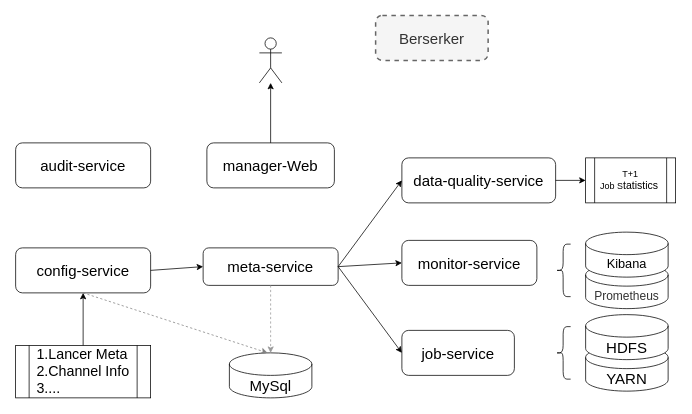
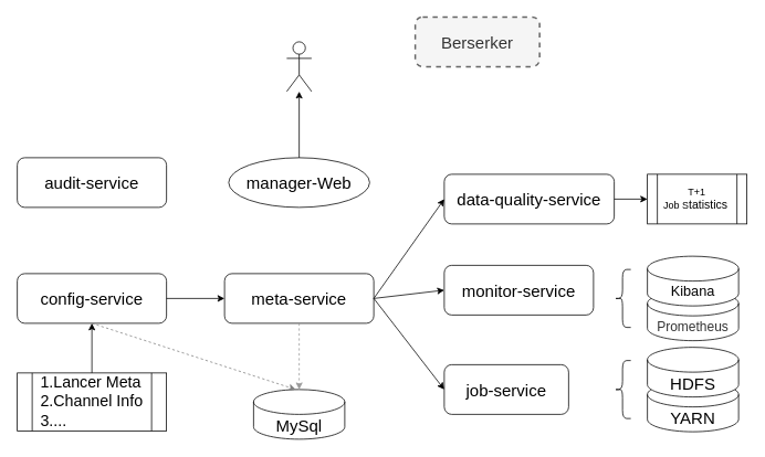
  <mxCell id="0" />
  <mxCell id="1" parent="0" />
- <mxCell id="2" value="&lt;font style=&quot;font-size: 20px&quot;&gt;manager-Web&lt;/font&gt;" style="rounded=1;whiteSpace=wrap;html=1;" vertex="1" parent="1"><mxGeometry x="275" y="190" width="170" height="60" as="geometry" /></mxCell>
+ <mxCell id="2" value="&lt;font style=&quot;font-size: 20px&quot;&gt;manager-Web&lt;/font&gt;" style="ellipse;whiteSpace=wrap;html=1;" vertex="1" parent="1"><mxGeometry x="275" y="190" width="170" height="60" as="geometry" /></mxCell>
  <mxCell id="3" value="&lt;font style=&quot;font-size: 20px&quot;&gt;Berserker&lt;/font&gt;" style="rounded=1;whiteSpace=wrap;html=1;dashed=1;strokeWidth=2;fillColor=#f5f5f5;strokeColor=#666666;fontColor=#333333;" vertex="1" parent="1"><mxGeometry x="500" y="20" width="150" height="60" as="geometry" /></mxCell>
  <mxCell id="4" value="" style="group" vertex="1" connectable="0" parent="1"><mxGeometry x="305" y="470" width="110" height="60" as="geometry" /></mxCell>
  <mxCell id="5" value="" style="shape=cylinder2;whiteSpace=wrap;html=1;boundedLbl=1;backgroundOutline=1;size=15;" vertex="1" parent="4"><mxGeometry width="110" height="60" as="geometry" /></mxCell>
  <mxCell id="6" value="&lt;font style=&quot;font-size: 20px&quot;&gt;MySql&lt;/font&gt;" style="text;html=1;strokeColor=none;fillColor=none;align=center;verticalAlign=middle;whiteSpace=wrap;rounded=0;" vertex="1" parent="4"><mxGeometry x="16.923" y="34.286" width="76.154" height="17.143" as="geometry" /></mxCell>
  <mxCell id="7" value="&lt;font style=&quot;font-size: 20px&quot;&gt;config-service&lt;/font&gt;" style="rounded=1;whiteSpace=wrap;html=1;strokeColor=#000000;strokeWidth=1;" vertex="1" parent="1"><mxGeometry x="20" y="330" width="180" height="60" as="geometry" /></mxCell>
  <mxCell id="8" value="" style="shape=umlActor;verticalLabelPosition=bottom;verticalAlign=top;html=1;outlineConnect=0;strokeColor=#000000;strokeWidth=1;" vertex="1" parent="1"><mxGeometry x="345" y="50" width="30" height="60" as="geometry" /></mxCell>
- <mxCell id="9" value="&lt;font style=&quot;font-size: 20px&quot;&gt;meta-service&lt;/font&gt;" style="rounded=1;whiteSpace=wrap;html=1;strokeColor=#000000;strokeWidth=1;" vertex="1" parent="1"><mxGeometry x="270" y="330" width="180" height="50" as="geometry" /></mxCell>
+ <mxCell id="9" value="&lt;font style=&quot;font-size: 20px&quot;&gt;meta-service&lt;/font&gt;" style="rounded=1;whiteSpace=wrap;html=1;strokeColor=#000000;strokeWidth=1;" vertex="1" parent="1"><mxGeometry x="270" y="330" width="180" height="60" as="geometry" /></mxCell>
  <mxCell id="10" value="&lt;font style=&quot;font-size: 20px&quot;&gt;monitor-service&lt;/font&gt;" style="rounded=1;whiteSpace=wrap;html=1;strokeColor=#000000;strokeWidth=1;" vertex="1" parent="1"><mxGeometry x="535" y="320" width="180" height="60" as="geometry" /></mxCell>
  <mxCell id="11" value="&lt;font style=&quot;font-size: 20px&quot;&gt;audit-service&lt;/font&gt;" style="rounded=1;whiteSpace=wrap;html=1;strokeColor=#000000;strokeWidth=1;" vertex="1" parent="1"><mxGeometry x="20" y="190" width="180" height="60" as="geometry" /></mxCell>
  <mxCell id="12" value="&lt;font style=&quot;font-size: 20px&quot;&gt;data-quality-service&lt;/font&gt;" style="rounded=1;whiteSpace=wrap;html=1;strokeColor=#000000;strokeWidth=1;" vertex="1" parent="1"><mxGeometry x="535" y="210" width="205" height="60" as="geometry" /></mxCell>
  <mxCell id="13" value="" style="endArrow=classic;html=1;exitX=0.5;exitY=0;exitDx=0;exitDy=0;" edge="1" parent="1" source="2" target="8"><mxGeometry width="50" height="50" relative="1" as="geometry"><mxPoint x="390" y="150" as="sourcePoint" /><mxPoint x="550" y="120" as="targetPoint" /></mxGeometry></mxCell>
- <mxCell id="14" value="&lt;div style=&quot;text-align: left&quot;&gt;&lt;span style=&quot;font-size: 19px&quot;&gt;1.Lancer Meta&lt;/span&gt;&lt;/div&gt;&lt;font style=&quot;font-size: 19px&quot;&gt;&lt;div style=&quot;text-align: left&quot;&gt;&lt;span&gt;2.Channel Info&lt;/span&gt;&lt;/div&gt;&lt;div style=&quot;text-align: left&quot;&gt;&lt;span&gt;3....&lt;/span&gt;&lt;/div&gt;&lt;/font&gt;" style="shape=process;whiteSpace=wrap;html=1;backgroundOutline=1;strokeColor=#000000;strokeWidth=1;" vertex="1" parent="1"><mxGeometry x="20" y="460" width="180" height="70" as="geometry" /></mxCell>
+ <mxCell id="14" value="&lt;div style=&quot;text-align: left&quot;&gt;&lt;span style=&quot;font-size: 19px&quot;&gt;1.Lancer Meta&lt;/span&gt;&lt;/div&gt;&lt;font style=&quot;font-size: 19px&quot;&gt;&lt;div style=&quot;text-align: left&quot;&gt;&lt;span&gt;2.Channel Info&lt;/span&gt;&lt;/div&gt;&lt;div style=&quot;text-align: left&quot;&gt;&lt;span&gt;3....&lt;/span&gt;&lt;/div&gt;&lt;/font&gt;" style="shape=process;whiteSpace=wrap;html=1;backgroundOutline=1;strokeColor=#000000;strokeWidth=1;" vertex="1" parent="1"><mxGeometry x="20" y="450" width="180" height="70" as="geometry" /></mxCell>
  <mxCell id="15" value="" style="endArrow=classic;html=1;exitX=0.5;exitY=0;exitDx=0;exitDy=0;" edge="1" parent="1" source="14" target="7"><mxGeometry width="50" height="50" relative="1" as="geometry"><mxPoint x="170" y="620" as="sourcePoint" /><mxPoint x="220" y="570" as="targetPoint" /></mxGeometry></mxCell>
  <mxCell id="16" value="" style="endArrow=classic;html=1;exitX=1;exitY=0.5;exitDx=0;exitDy=0;entryX=0;entryY=0.5;entryDx=0;entryDy=0;" edge="1" parent="1" source="7" target="9"><mxGeometry width="50" height="50" relative="1" as="geometry"><mxPoint x="340" y="680" as="sourcePoint" /><mxPoint x="390" y="630" as="targetPoint" /></mxGeometry></mxCell>
  <mxCell id="17" value="" style="endArrow=classic;html=1;exitX=0.5;exitY=1;exitDx=0;exitDy=0;entryX=0.464;entryY=0;entryDx=0;entryDy=0;entryPerimeter=0;dashed=1;strokeColor=#808080;" edge="1" parent="1" source="7" target="5"><mxGeometry width="50" height="50" relative="1" as="geometry"><mxPoint x="300" y="640" as="sourcePoint" /><mxPoint x="350" y="590" as="targetPoint" /></mxGeometry></mxCell>
  <mxCell id="18" value="" style="endArrow=classic;html=1;exitX=0.5;exitY=1;exitDx=0;exitDy=0;dashed=1;strokeColor=#999999;" edge="1" parent="1" source="9" target="5"><mxGeometry width="50" height="50" relative="1" as="geometry"><mxPoint x="410" y="670" as="sourcePoint" /><mxPoint x="460" y="620" as="targetPoint" /></mxGeometry></mxCell>
  <mxCell id="19" value="" style="endArrow=classic;html=1;exitX=1;exitY=0.5;exitDx=0;exitDy=0;entryX=0;entryY=0.5;entryDx=0;entryDy=0;" edge="1" parent="1" source="9" target="10"><mxGeometry width="50" height="50" relative="1" as="geometry"><mxPoint x="690" y="500" as="sourcePoint" /><mxPoint x="740" y="450" as="targetPoint" /></mxGeometry></mxCell>
  <mxCell id="20" value="&lt;font style=&quot;font-size: 20px&quot;&gt;job-service&lt;/font&gt;" style="rounded=1;whiteSpace=wrap;html=1;strokeColor=#000000;strokeWidth=1;" vertex="1" parent="1"><mxGeometry x="535" y="440" width="150" height="60" as="geometry" /></mxCell>
  <mxCell id="21" value="" style="endArrow=classic;html=1;exitX=1;exitY=0.5;exitDx=0;exitDy=0;entryX=0;entryY=0.5;entryDx=0;entryDy=0;" edge="1" parent="1" source="9" target="20"><mxGeometry width="50" height="50" relative="1" as="geometry"><mxPoint x="910" y="510" as="sourcePoint" /><mxPoint x="960" y="460" as="targetPoint" /></mxGeometry></mxCell>
  <mxCell id="22" value="" style="endArrow=classic;html=1;exitX=1;exitY=0.5;exitDx=0;exitDy=0;entryX=0;entryY=0.5;entryDx=0;entryDy=0;" edge="1" parent="1" source="9" target="12"><mxGeometry width="50" height="50" relative="1" as="geometry"><mxPoint x="550" y="620" as="sourcePoint" /><mxPoint x="600" y="570" as="targetPoint" /></mxGeometry></mxCell>
  <mxCell id="23" value="" style="group" vertex="1" connectable="0" parent="1"><mxGeometry x="780" y="419" width="110" height="102" as="geometry" /></mxCell>
  <mxCell id="24" value="" style="group" vertex="1" connectable="0" parent="23"><mxGeometry y="42" width="110" height="60" as="geometry" /></mxCell>
  <mxCell id="25" value="" style="shape=cylinder2;whiteSpace=wrap;html=1;boundedLbl=1;backgroundOutline=1;size=15;" vertex="1" parent="24"><mxGeometry width="110" height="60" as="geometry" /></mxCell>
  <mxCell id="26" value="&lt;font style=&quot;font-size: 20px&quot;&gt;YARN&lt;/font&gt;" style="text;html=1;strokeColor=none;fillColor=none;align=center;verticalAlign=middle;whiteSpace=wrap;rounded=0;" vertex="1" parent="24"><mxGeometry x="16.923" y="34.286" width="76.154" height="17.143" as="geometry" /></mxCell>
  <mxCell id="27" value="" style="group" vertex="1" connectable="0" parent="23"><mxGeometry width="110" height="60" as="geometry" /></mxCell>
  <mxCell id="28" value="" style="shape=cylinder2;whiteSpace=wrap;html=1;boundedLbl=1;backgroundOutline=1;size=15;" vertex="1" parent="27"><mxGeometry width="110" height="60" as="geometry" /></mxCell>
  <mxCell id="29" value="&lt;font style=&quot;font-size: 20px&quot;&gt;HDFS&lt;/font&gt;" style="text;html=1;strokeColor=none;fillColor=none;align=center;verticalAlign=middle;whiteSpace=wrap;rounded=0;" vertex="1" parent="27"><mxGeometry x="16.923" y="34.286" width="76.154" height="17.143" as="geometry" /></mxCell>
  <mxCell id="30" value="" style="group" vertex="1" connectable="0" parent="1"><mxGeometry x="780" y="309" width="110" height="102" as="geometry" /></mxCell>
  <mxCell id="31" value="" style="group" vertex="1" connectable="0" parent="30"><mxGeometry y="42" width="110" height="60" as="geometry" /></mxCell>
  <mxCell id="32" value="" style="shape=cylinder2;whiteSpace=wrap;html=1;boundedLbl=1;backgroundOutline=1;size=15;" vertex="1" parent="31"><mxGeometry width="110" height="60" as="geometry" /></mxCell>
  <mxCell id="33" value="&lt;span style=&quot;color: rgb(51 , 51 , 51) ; font-family: &amp;#34;microsoft yahei&amp;#34; , &amp;#34;arial&amp;#34; , sans-serif ; background-color: rgb(255 , 255 , 255)&quot;&gt;&lt;font style=&quot;font-size: 16px&quot;&gt;Prometheus&lt;/font&gt;&lt;/span&gt;" style="text;html=1;strokeColor=none;fillColor=none;align=center;verticalAlign=middle;whiteSpace=wrap;rounded=0;" vertex="1" parent="31"><mxGeometry x="16.923" y="34.286" width="76.154" height="17.143" as="geometry" /></mxCell>
  <mxCell id="34" value="" style="group" vertex="1" connectable="0" parent="30"><mxGeometry width="110" height="60" as="geometry" /></mxCell>
  <mxCell id="35" value="" style="shape=cylinder2;whiteSpace=wrap;html=1;boundedLbl=1;backgroundOutline=1;size=15;" vertex="1" parent="34"><mxGeometry width="110" height="60" as="geometry" /></mxCell>
  <mxCell id="36" value="&lt;font style=&quot;font-size: 17px&quot;&gt;Kibana&lt;/font&gt;" style="text;html=1;strokeColor=none;fillColor=none;align=center;verticalAlign=middle;whiteSpace=wrap;rounded=0;" vertex="1" parent="34"><mxGeometry x="16.923" y="34.286" width="76.154" height="17.143" as="geometry" /></mxCell>
  <mxCell id="37" value="" style="shape=curlyBracket;whiteSpace=wrap;html=1;rounded=1;strokeColor=#000000;strokeWidth=1;" vertex="1" parent="1"><mxGeometry x="740" y="435" width="20" height="70" as="geometry" /></mxCell>
  <mxCell id="38" value="" style="shape=curlyBracket;whiteSpace=wrap;html=1;rounded=1;strokeColor=#000000;strokeWidth=1;" vertex="1" parent="1"><mxGeometry x="740" y="325" width="20" height="70" as="geometry" /></mxCell>
  <mxCell id="39" value="T+1 &lt;br&gt;Job S&lt;span style=&quot;font-family: &amp;#34;microsoft yahei&amp;#34; , &amp;#34;arial&amp;#34; , &amp;#34;helvetica&amp;#34; , sans-serif ; font-size: 14px ; text-align: left ; background-color: rgb(255 , 255 , 255)&quot;&gt;tatistics&lt;/span&gt;&amp;nbsp;" style="shape=process;whiteSpace=wrap;html=1;backgroundOutline=1;strokeColor=#000000;strokeWidth=1;" vertex="1" parent="1"><mxGeometry x="780" y="210" width="120" height="60" as="geometry" /></mxCell>
  <mxCell id="40" value="" style="endArrow=classic;html=1;rounded=1;exitX=1;exitY=0.5;exitDx=0;exitDy=0;" edge="1" parent="1" source="12"><mxGeometry width="50" height="50" relative="1" as="geometry"><mxPoint x="970" y="300" as="sourcePoint" /><mxPoint x="780" y="240" as="targetPoint" /></mxGeometry></mxCell>
